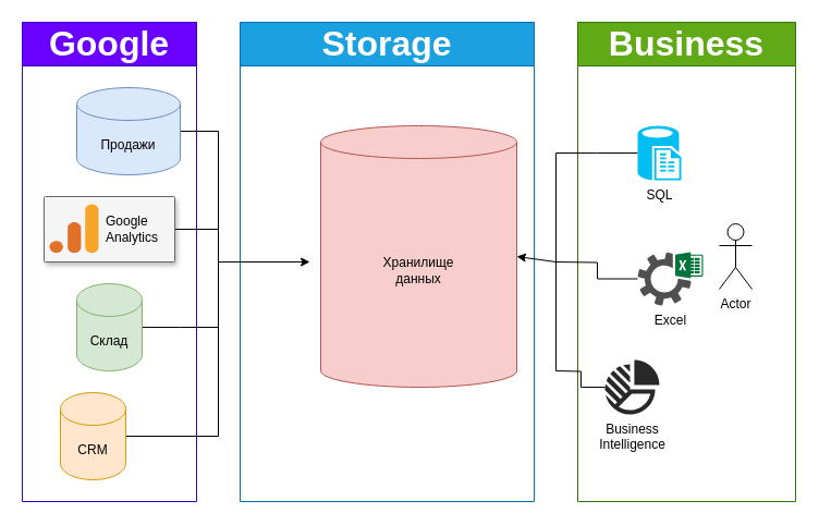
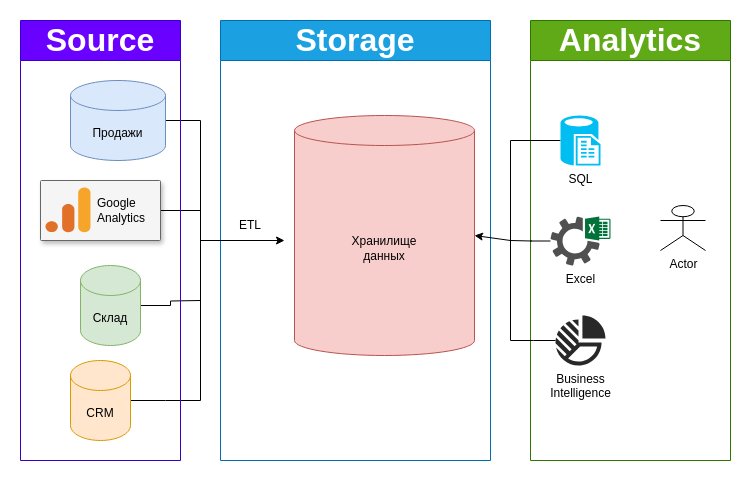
  <mxCell id="0" />
  <mxCell id="1" parent="0" />
  <mxCell id="2" style="edgeStyle=orthogonalEdgeStyle;rounded=0;orthogonalLoop=1;jettySize=auto;html=1;exitX=1;exitY=0.5;exitDx=0;exitDy=0;exitPerimeter=0;endArrow=none;endFill=0;" parent="1" source="8" edge="1"><mxGeometry relative="1" as="geometry"><mxPoint x="200" y="120" as="targetPoint" /></mxGeometry></mxCell>
  <mxCell id="3" style="edgeStyle=orthogonalEdgeStyle;rounded=0;orthogonalLoop=1;jettySize=auto;html=1;exitX=1;exitY=0.5;exitDx=0;exitDy=0;exitPerimeter=0;endArrow=none;endFill=0;" parent="1" source="11" edge="1"><mxGeometry relative="1" as="geometry"><mxPoint x="200" y="300" as="targetPoint" /></mxGeometry></mxCell>
  <mxCell id="4" style="edgeStyle=orthogonalEdgeStyle;rounded=0;orthogonalLoop=1;jettySize=auto;html=1;exitX=1;exitY=0.5;exitDx=0;exitDy=0;exitPerimeter=0;endArrow=none;endFill=0;" parent="1" source="12" edge="1"><mxGeometry relative="1" as="geometry"><mxPoint x="200" y="400" as="targetPoint" /></mxGeometry></mxCell>
  <mxCell id="5" style="edgeStyle=orthogonalEdgeStyle;rounded=0;orthogonalLoop=1;jettySize=auto;html=1;exitX=1;exitY=0.5;exitDx=0;exitDy=0;endArrow=none;endFill=0;" parent="1" source="9" edge="1"><mxGeometry relative="1" as="geometry"><mxPoint x="200" y="210" as="targetPoint" /></mxGeometry></mxCell>
  <mxCell id="6" value="" style="endArrow=none;html=1;rounded=0;" parent="1" edge="1"><mxGeometry width="50" height="50" relative="1" as="geometry"><mxPoint x="200" y="120" as="sourcePoint" /><mxPoint x="200" y="400" as="targetPoint" /></mxGeometry></mxCell>
- <mxCell id="7" value="&lt;font style=&quot;font-size: 32px;&quot;&gt;Google&lt;/font&gt;" style="swimlane;whiteSpace=wrap;html=1;startSize=40;fillColor=#6a00ff;strokeColor=#3700CC;fontColor=#ffffff;" parent="1" vertex="1"><mxGeometry x="20" y="20" width="160" height="440" as="geometry"><mxRectangle x="200" y="90" width="140" height="30" as="alternateBounds" /></mxGeometry></mxCell>
+ <mxCell id="7" value="&lt;font style=&quot;font-size: 32px;&quot;&gt;Source&lt;/font&gt;" style="swimlane;whiteSpace=wrap;html=1;startSize=40;fillColor=#6a00ff;strokeColor=#3700CC;fontColor=#ffffff;" parent="1" vertex="1"><mxGeometry x="20" y="20" width="160" height="440" as="geometry"><mxRectangle x="200" y="90" width="140" height="30" as="alternateBounds" /></mxGeometry></mxCell>
  <mxCell id="8" value="Продажи" style="shape=cylinder3;whiteSpace=wrap;html=1;boundedLbl=1;backgroundOutline=1;size=15;fillColor=#dae8fc;strokeColor=#6c8ebf;fontColor=#000000;" parent="7" vertex="1"><mxGeometry x="50" y="60" width="95" height="80" as="geometry" /></mxCell>
  <mxCell id="9" value="" style="strokeColor=#666666;shadow=1;strokeWidth=1;rounded=1;absoluteArcSize=1;arcSize=2;fillColor=#f5f5f5;fontColor=#000000;" parent="7" vertex="1"><mxGeometry x="20" y="160" width="120" height="60" as="geometry" /></mxCell>
  <mxCell id="10" value="&lt;font color=&quot;#000000&quot;&gt;Google&lt;br&gt;Analytics&lt;/font&gt;" style="sketch=0;dashed=0;connectable=0;html=1;fillColor=#5184F3;strokeColor=none;shape=mxgraph.gcp2.google_analytics;part=1;labelPosition=right;verticalLabelPosition=middle;align=left;verticalAlign=middle;spacingLeft=5;fontColor=#999999;fontSize=12;" parent="9" vertex="1"><mxGeometry width="45" height="45" relative="1" as="geometry"><mxPoint x="5" y="7" as="offset" /></mxGeometry></mxCell>
- <mxCell id="11" value="Склад" style="shape=cylinder3;whiteSpace=wrap;html=1;boundedLbl=1;backgroundOutline=1;size=15;fillColor=#d5e8d4;strokeColor=#82b366;fontColor=#000000;" parent="7" vertex="1"><mxGeometry x="50" y="240" width="60" height="80" as="geometry" /></mxCell>
- <mxCell id="12" value="CRM" style="shape=cylinder3;whiteSpace=wrap;html=1;boundedLbl=1;backgroundOutline=1;size=15;fillColor=#ffe6cc;strokeColor=#d79b00;fontColor=#000000;" parent="7" vertex="1"><mxGeometry x="35" y="340" width="60" height="80" as="geometry" /></mxCell>
+ <mxCell id="11" value="Склад" style="shape=cylinder3;whiteSpace=wrap;html=1;boundedLbl=1;backgroundOutline=1;size=15;fillColor=#d5e8d4;strokeColor=#82b366;fontColor=#000000;" parent="7" vertex="1"><mxGeometry x="60" y="245" width="60" height="80" as="geometry" /></mxCell>
+ <mxCell id="12" value="CRM" style="shape=cylinder3;whiteSpace=wrap;html=1;boundedLbl=1;backgroundOutline=1;size=15;fillColor=#ffe6cc;strokeColor=#d79b00;fontColor=#000000;" parent="7" vertex="1"><mxGeometry x="50" y="340" width="60" height="80" as="geometry" /></mxCell>
  <mxCell id="13" value="&lt;font style=&quot;font-size: 32px;&quot;&gt;Storage&lt;/font&gt;" style="swimlane;whiteSpace=wrap;html=1;startSize=40;fillColor=#1ba1e2;strokeColor=#006EAF;fontColor=#ffffff;" parent="1" vertex="1"><mxGeometry x="220" y="20" width="270" height="440" as="geometry" /></mxCell>
+ <mxCell id="14" value="ETL" style="text;html=1;strokeColor=none;fillColor=none;align=center;verticalAlign=middle;whiteSpace=wrap;rounded=0;" parent="13" vertex="1"><mxGeometry y="190" width="60" height="30" as="geometry" /></mxCell>
  <mxCell id="15" value="Хранилище&lt;br&gt;данных" style="shape=cylinder3;whiteSpace=wrap;html=1;boundedLbl=1;backgroundOutline=1;size=15;fillColor=#f8cecc;strokeColor=#b85450;fontColor=#000000;" parent="13" vertex="1"><mxGeometry x="74" y="95" width="180" height="240" as="geometry" /></mxCell>
  <mxCell id="16" value="" style="endArrow=classic;html=1;rounded=0;entryX=0;entryY=0.5;entryDx=0;entryDy=0;entryPerimeter=0;" parent="13" edge="1"><mxGeometry width="50" height="50" relative="1" as="geometry"><mxPoint x="-20" y="220" as="sourcePoint" /><mxPoint x="64" y="220" as="targetPoint" /></mxGeometry></mxCell>
- <mxCell id="17" value="&lt;font style=&quot;font-size: 32px;&quot;&gt;Business&lt;br&gt;&lt;/font&gt;" style="swimlane;whiteSpace=wrap;html=1;startSize=40;fillColor=#60a917;fontColor=#ffffff;strokeColor=#2D7600;" parent="1" vertex="1"><mxGeometry x="530" y="20" width="200" height="440" as="geometry" /></mxCell>
+ <mxCell id="17" value="&lt;font style=&quot;font-size: 32px;&quot;&gt;Analytics&lt;br&gt;&lt;/font&gt;" style="swimlane;whiteSpace=wrap;html=1;startSize=40;fillColor=#60a917;fontColor=#ffffff;strokeColor=#2D7600;" parent="1" vertex="1"><mxGeometry x="530" y="20" width="200" height="440" as="geometry" /></mxCell>
  <mxCell id="18" style="edgeStyle=orthogonalEdgeStyle;rounded=0;orthogonalLoop=1;jettySize=auto;html=1;exitX=0;exitY=0.5;exitDx=0;exitDy=0;exitPerimeter=0;endArrow=none;endFill=0;" parent="17" source="19" edge="1"><mxGeometry relative="1" as="geometry"><mxPoint x="-20" y="120" as="targetPoint" /></mxGeometry></mxCell>
- <mxCell id="19" value="SQL" style="verticalLabelPosition=bottom;html=1;verticalAlign=top;align=center;strokeColor=none;fillColor=#00BEF2;shape=mxgraph.azure.sql_reporting;" parent="17" vertex="1"><mxGeometry x="55" y="95" width="40" height="50" as="geometry" /></mxCell>
- <mxCell id="20" value="Excel" style="sketch=0;pointerEvents=1;shadow=0;dashed=0;html=1;strokeColor=none;fillColor=#505050;labelPosition=center;verticalLabelPosition=bottom;verticalAlign=top;outlineConnect=0;align=center;shape=mxgraph.office.services.excel_services;" parent="17" vertex="1"><mxGeometry x="55" y="211" width="60" height="49" as="geometry" /></mxCell>
- <mxCell id="21" value="Business&lt;br&gt;Intelligence" style="verticalLabelPosition=bottom;sketch=0;html=1;fillColor=#282828;strokeColor=none;verticalAlign=top;pointerEvents=1;align=center;shape=mxgraph.cisco_safe.business_icons.icon2;" parent="17" vertex="1"><mxGeometry x="25" y="310" width="50" height="50" as="geometry" /></mxCell>
- <mxCell id="22" value="Actor" style="shape=umlActor;verticalLabelPosition=bottom;verticalAlign=top;html=1;outlineConnect=0;" parent="17" vertex="1"><mxGeometry x="130" y="185" width="30" height="60" as="geometry" /></mxCell>
+ <mxCell id="19" value="SQL" style="verticalLabelPosition=bottom;html=1;verticalAlign=top;align=center;strokeColor=none;fillColor=#00BEF2;shape=mxgraph.azure.sql_reporting;" parent="17" vertex="1"><mxGeometry x="30" y="95" width="40" height="50" as="geometry" /></mxCell>
+ <mxCell id="20" value="Excel" style="sketch=0;pointerEvents=1;shadow=0;dashed=0;html=1;strokeColor=none;fillColor=#505050;labelPosition=center;verticalLabelPosition=bottom;verticalAlign=top;outlineConnect=0;align=center;shape=mxgraph.office.services.excel_services;" parent="17" vertex="1"><mxGeometry x="20" y="196" width="60" height="49" as="geometry" /></mxCell>
+ <mxCell id="21" value="Business&lt;br&gt;Intelligence" style="verticalLabelPosition=bottom;sketch=0;html=1;fillColor=#282828;strokeColor=none;verticalAlign=top;pointerEvents=1;align=center;shape=mxgraph.cisco_safe.business_icons.icon2;" parent="17" vertex="1"><mxGeometry x="25" y="295" width="50" height="50" as="geometry" /></mxCell>
+ <mxCell id="22" value="Actor" style="shape=umlActor;verticalLabelPosition=bottom;verticalAlign=top;html=1;outlineConnect=0;" parent="17" vertex="1"><mxGeometry x="130" y="185" width="45" height="45" as="geometry" /></mxCell>
  <mxCell id="23" value="" style="edgeStyle=orthogonalEdgeStyle;rounded=0;orthogonalLoop=1;jettySize=auto;html=1;endArrow=none;endFill=0;" parent="1" source="20" edge="1"><mxGeometry relative="1" as="geometry"><mxPoint x="510" y="240" as="targetPoint" /></mxGeometry></mxCell>
  <mxCell id="24" value="" style="edgeStyle=orthogonalEdgeStyle;rounded=0;orthogonalLoop=1;jettySize=auto;html=1;endArrow=none;endFill=0;" parent="1" source="21" edge="1"><mxGeometry relative="1" as="geometry"><mxPoint x="510" y="340" as="targetPoint" /></mxGeometry></mxCell>
  <mxCell id="25" value="" style="endArrow=none;html=1;rounded=0;" parent="1" edge="1"><mxGeometry width="50" height="50" relative="1" as="geometry"><mxPoint x="510" y="340" as="sourcePoint" /><mxPoint x="510" y="140" as="targetPoint" /></mxGeometry></mxCell>
  <mxCell id="26" value="" style="endArrow=classic;html=1;rounded=0;entryX=1;entryY=0.5;entryDx=0;entryDy=0;entryPerimeter=0;" parent="1" target="15" edge="1"><mxGeometry width="50" height="50" relative="1" as="geometry"><mxPoint x="510" y="240" as="sourcePoint" /><mxPoint x="400" y="200" as="targetPoint" /></mxGeometry></mxCell>
